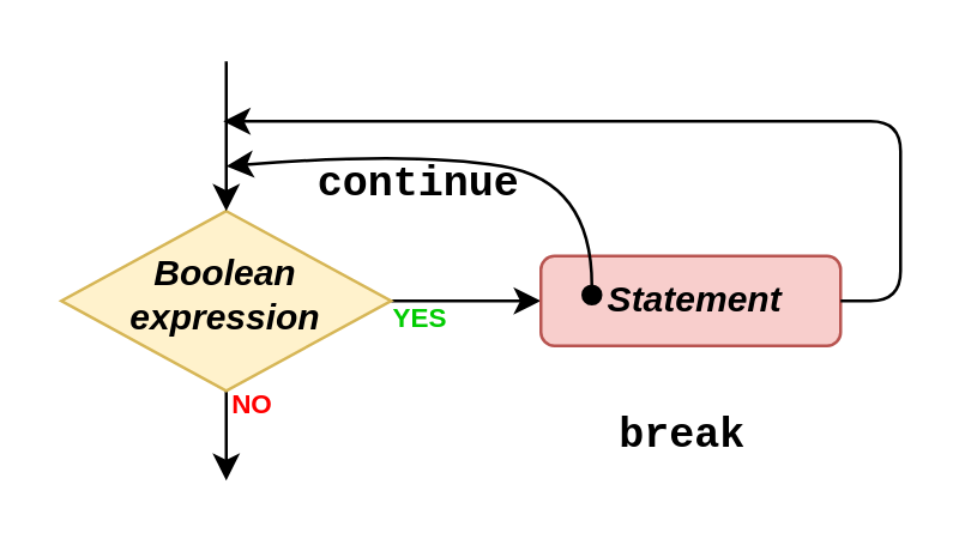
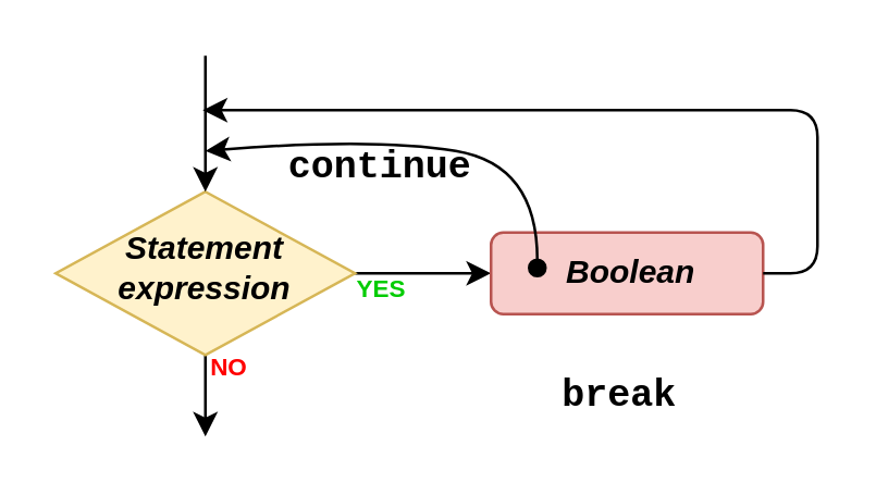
  <mxCell id="0" />
  <mxCell id="1" parent="0" />
  <mxCell id="2" value="" style="edgeStyle=orthogonalEdgeStyle;rounded=1;orthogonalLoop=1;jettySize=auto;html=1;endArrow=classic;endFill=1;endSize=6;" parent="1" source="4" target="5" edge="1"><mxGeometry relative="1" as="geometry" /></mxCell>
  <mxCell id="3" value="" style="edgeStyle=orthogonalEdgeStyle;rounded=0;orthogonalLoop=1;jettySize=auto;html=1;" edge="1" parent="1" source="4"><mxGeometry relative="1" as="geometry"><mxPoint x="75" y="160" as="targetPoint" /></mxGeometry></mxCell>
- <mxCell id="4" value="&lt;i&gt;&lt;b&gt;&lt;font style=&quot;font-size: 12px&quot;&gt;Boolean expression&lt;/font&gt;&lt;/b&gt;&lt;/i&gt;" style="rhombus;whiteSpace=wrap;html=1;shadow=0;fontFamily=Helvetica;fontSize=12;align=center;strokeWidth=1;spacing=6;spacingTop=-4;fillColor=#fff2cc;strokeColor=#d6b656;" parent="1" vertex="1"><mxGeometry x="20" y="70" width="110" height="60" as="geometry" /></mxCell>
- <mxCell id="5" value="&lt;b&gt;&lt;i&gt;&amp;nbsp;Statement&lt;/i&gt;&lt;/b&gt;" style="rounded=1;whiteSpace=wrap;html=1;fontSize=12;glass=0;strokeWidth=1;shadow=0;fillColor=#f8cecc;strokeColor=#b85450;" parent="1" vertex="1"><mxGeometry x="180" y="85" width="100" height="30" as="geometry" /></mxCell>
+ <mxCell id="4" value="&lt;i&gt;&lt;b&gt;&lt;font style=&quot;font-size: 12px&quot;&gt;Statement expression&lt;/font&gt;&lt;/b&gt;&lt;/i&gt;" style="rhombus;whiteSpace=wrap;html=1;shadow=0;fontFamily=Helvetica;fontSize=12;align=center;strokeWidth=1;spacing=6;spacingTop=-4;fillColor=#fff2cc;strokeColor=#d6b656;" parent="1" vertex="1"><mxGeometry x="20" y="70" width="110" height="60" as="geometry" /></mxCell>
+ <mxCell id="5" value="&lt;b&gt;&lt;i&gt;&amp;nbsp;Boolean&lt;/i&gt;&lt;/b&gt;" style="rounded=1;whiteSpace=wrap;html=1;fontSize=12;glass=0;strokeWidth=1;shadow=0;fillColor=#f8cecc;strokeColor=#b85450;" parent="1" vertex="1"><mxGeometry x="180" y="85" width="100" height="30" as="geometry" /></mxCell>
  <mxCell id="6" value="" style="endArrow=classic;html=1;entryX=0.5;entryY=0;entryDx=0;entryDy=0;" parent="1" target="4" edge="1"><mxGeometry width="50" height="50" relative="1" as="geometry"><mxPoint x="75" y="20" as="sourcePoint" /><mxPoint x="40" y="50" as="targetPoint" /></mxGeometry></mxCell>
  <mxCell id="7" value="&lt;font style=&quot;font-size: 9px&quot; color=&quot;#00cc00&quot;&gt;&lt;b&gt;YES&lt;/b&gt;&lt;/font&gt;" style="text;html=1;strokeColor=none;fillColor=none;align=center;verticalAlign=middle;whiteSpace=wrap;rounded=0;" parent="1" vertex="1"><mxGeometry x="120" y="95" width="40" height="20" as="geometry" /></mxCell>
  <mxCell id="8" value="&lt;b&gt;&lt;font color=&quot;#ff0000&quot; style=&quot;font-size: 9px&quot;&gt;NO&lt;/font&gt;&lt;/b&gt;" style="text;html=1;strokeColor=none;fillColor=none;align=center;verticalAlign=middle;whiteSpace=wrap;rounded=0;" parent="1" vertex="1"><mxGeometry x="64" y="124" width="40" height="20" as="geometry" /></mxCell>
  <mxCell id="9" value="" style="endArrow=classic;html=1;exitX=1;exitY=0.5;exitDx=0;exitDy=0;" edge="1" parent="1" source="5"><mxGeometry width="50" height="50" relative="1" as="geometry"><mxPoint x="230" y="115" as="sourcePoint" /><mxPoint x="74" y="40" as="targetPoint" /><Array as="points"><mxPoint x="300" y="100" /><mxPoint x="300" y="40" /></Array></mxGeometry></mxCell>
  <mxCell id="10" value="" style="curved=1;endArrow=classic;html=1;startArrow=oval;startFill=1;" edge="1" parent="1"><mxGeometry width="50" height="50" relative="1" as="geometry"><mxPoint x="197" y="98" as="sourcePoint" /><mxPoint x="75" y="55" as="targetPoint" /><Array as="points"><mxPoint x="197" y="60" /><mxPoint x="137" y="50" /></Array></mxGeometry></mxCell>
  <mxCell id="11" value="&lt;b&gt;&lt;font face=&quot;Courier New&quot; style=&quot;font-size: 14px&quot;&gt;continue&lt;/font&gt;&lt;/b&gt;" style="text;html=1;align=center;verticalAlign=middle;resizable=0;points=[];autosize=1;" vertex="1" parent="1"><mxGeometry x="99" y="51" width="80" height="20" as="geometry" /></mxCell>
  <mxCell id="12" value="&lt;b&gt;&lt;font face=&quot;Courier New&quot; style=&quot;font-size: 14px&quot;&gt;break&lt;/font&gt;&lt;/b&gt;" style="text;html=1;align=center;verticalAlign=middle;resizable=0;points=[];autosize=1;" vertex="1" parent="1"><mxGeometry x="197" y="135" width="60" height="20" as="geometry" /></mxCell>
